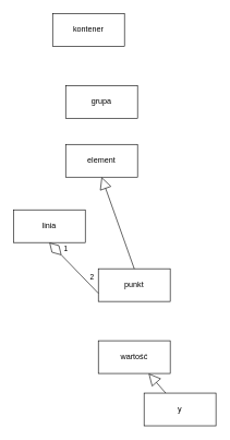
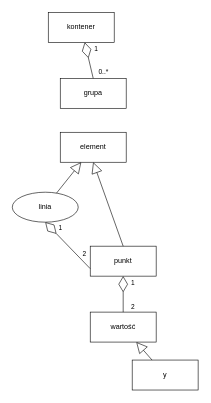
  <mxCell id="0" />
  <mxCell id="1" parent="0" />
  <mxCell id="2" value="kontener" style="html=1;whiteSpace=wrap;" vertex="1" parent="1"><mxGeometry x="80" y="20" width="110" height="50" as="geometry" /></mxCell>
  <mxCell id="3" value="grupa" style="html=1;whiteSpace=wrap;" vertex="1" parent="1"><mxGeometry x="100" y="130" width="110" height="50" as="geometry" /></mxCell>
  <mxCell id="4" value="element" style="html=1;whiteSpace=wrap;" vertex="1" parent="1"><mxGeometry x="100" y="220" width="110" height="50" as="geometry" /></mxCell>
- <mxCell id="5" value="linia" style="html=1;whiteSpace=wrap;" vertex="1" parent="1"><mxGeometry x="20" y="320" width="110" height="50" as="geometry" /></mxCell>
+ <mxCell id="5" value="linia" style="ellipse;html=1;whiteSpace=wrap;" vertex="1" parent="1"><mxGeometry x="20" y="320" width="110" height="50" as="geometry" /></mxCell>
  <mxCell id="6" value="punkt" style="html=1;whiteSpace=wrap;" vertex="1" parent="1"><mxGeometry x="150" y="410" width="110" height="50" as="geometry" /></mxCell>
+ <mxCell id="7" value="" style="endArrow=diamondThin;endFill=0;endSize=24;html=1;rounded=0;exitX=0.5;exitY=0;exitDx=0;exitDy=0;" edge="1" parent="1" source="3" target="2"><mxGeometry width="160" relative="1" as="geometry"><mxPoint x="60" y="280" as="sourcePoint" /><mxPoint x="220" y="280" as="targetPoint" /></mxGeometry></mxCell>
+ <mxCell id="8" value="0..*" style="edgeLabel;html=1;align=center;verticalAlign=middle;resizable=0;points=[];" vertex="1" connectable="0" parent="7"><mxGeometry x="0.267" y="-2" relative="1" as="geometry"><mxPoint x="23" y="28" as="offset" /></mxGeometry></mxCell>
+ <mxCell id="9" value="1" style="edgeLabel;html=1;align=center;verticalAlign=middle;resizable=0;points=[];" vertex="1" connectable="0" parent="7"><mxGeometry x="0.502" relative="1" as="geometry"><mxPoint x="15" y="-5" as="offset" /></mxGeometry></mxCell>
  <mxCell id="10" value="" style="endArrow=block;endSize=16;endFill=0;html=1;rounded=0;exitX=0.5;exitY=0;exitDx=0;exitDy=0;entryX=0.5;entryY=1;entryDx=0;entryDy=0;" edge="1" parent="1" source="6" target="4"><mxGeometry width="160" relative="1" as="geometry"><mxPoint x="190" y="392" as="sourcePoint" /><mxPoint x="260" y="298" as="targetPoint" /></mxGeometry></mxCell>
+ <mxCell id="11" value="" style="endArrow=block;endSize=16;endFill=0;html=1;rounded=0;" edge="1" parent="1" source="5" target="4"><mxGeometry width="160" relative="1" as="geometry"><mxPoint x="6" y="599" as="sourcePoint" /><mxPoint x="76" y="505" as="targetPoint" /></mxGeometry></mxCell>
  <mxCell id="12" value="wartość" style="html=1;whiteSpace=wrap;" vertex="1" parent="1"><mxGeometry x="150" y="520" width="110" height="50" as="geometry" /></mxCell>
  <mxCell id="13" value="y" style="html=1;whiteSpace=wrap;" vertex="1" parent="1"><mxGeometry x="220" y="600" width="110" height="50" as="geometry" /></mxCell>
+ <mxCell id="14" value="" style="endArrow=diamondThin;endFill=0;endSize=24;html=1;rounded=0;exitX=0.5;exitY=0;exitDx=0;exitDy=0;" edge="1" parent="1" source="12" target="6"><mxGeometry width="160" relative="1" as="geometry"><mxPoint x="125" y="510" as="sourcePoint" /><mxPoint x="285" y="510" as="targetPoint" /></mxGeometry></mxCell>
+ <mxCell id="15" value="2" style="edgeLabel;html=1;align=center;verticalAlign=middle;resizable=0;points=[];" vertex="1" connectable="0" parent="14"><mxGeometry x="0.33" y="-3" relative="1" as="geometry"><mxPoint x="12" y="30" as="offset" /></mxGeometry></mxCell>
+ <mxCell id="16" value="1" style="edgeLabel;html=1;align=center;verticalAlign=middle;resizable=0;points=[];" vertex="1" connectable="0" parent="14"><mxGeometry x="0.146" y="-4" relative="1" as="geometry"><mxPoint x="11" y="-16" as="offset" /></mxGeometry></mxCell>
  <mxCell id="17" value="" style="endArrow=diamondThin;endFill=0;endSize=24;html=1;rounded=0;entryX=0.5;entryY=1;entryDx=0;entryDy=0;exitX=0;exitY=0.75;exitDx=0;exitDy=0;" edge="1" parent="1" source="6" target="5"><mxGeometry width="160" relative="1" as="geometry"><mxPoint x="80" y="448" as="sourcePoint" /><mxPoint x="88" y="390" as="targetPoint" /></mxGeometry></mxCell>
  <mxCell id="18" value="1" style="edgeLabel;html=1;align=center;verticalAlign=middle;resizable=0;points=[];" vertex="1" connectable="0" parent="17"><mxGeometry x="0.457" y="1" relative="1" as="geometry"><mxPoint x="5" y="-12" as="offset" /></mxGeometry></mxCell>
  <mxCell id="19" value="2" style="edgeLabel;html=1;align=center;verticalAlign=middle;resizable=0;points=[];" vertex="1" connectable="0" parent="17"><mxGeometry x="-0.356" relative="1" as="geometry"><mxPoint x="14" as="offset" /></mxGeometry></mxCell>
  <mxCell id="20" value="" style="endArrow=block;endSize=16;endFill=0;html=1;rounded=0;" edge="1" parent="1" source="13" target="12"><mxGeometry width="160" relative="1" as="geometry"><mxPoint x="380" y="660" as="sourcePoint" /><mxPoint x="330" y="520" as="targetPoint" /></mxGeometry></mxCell>
